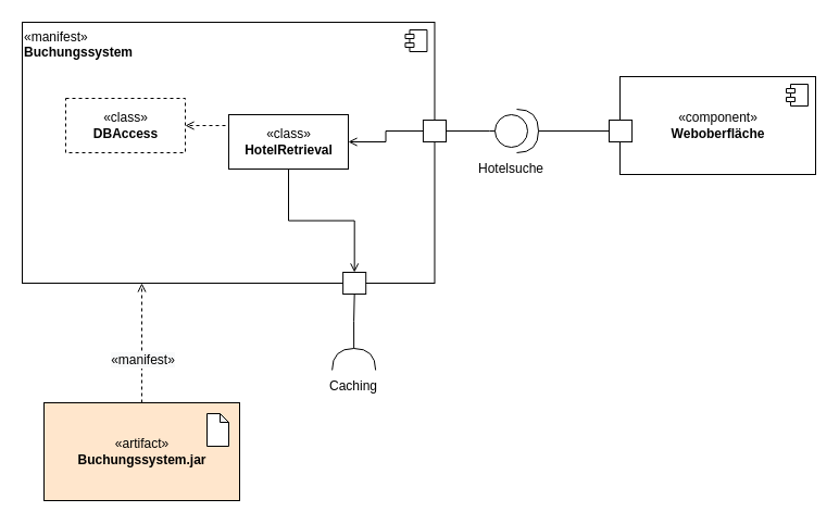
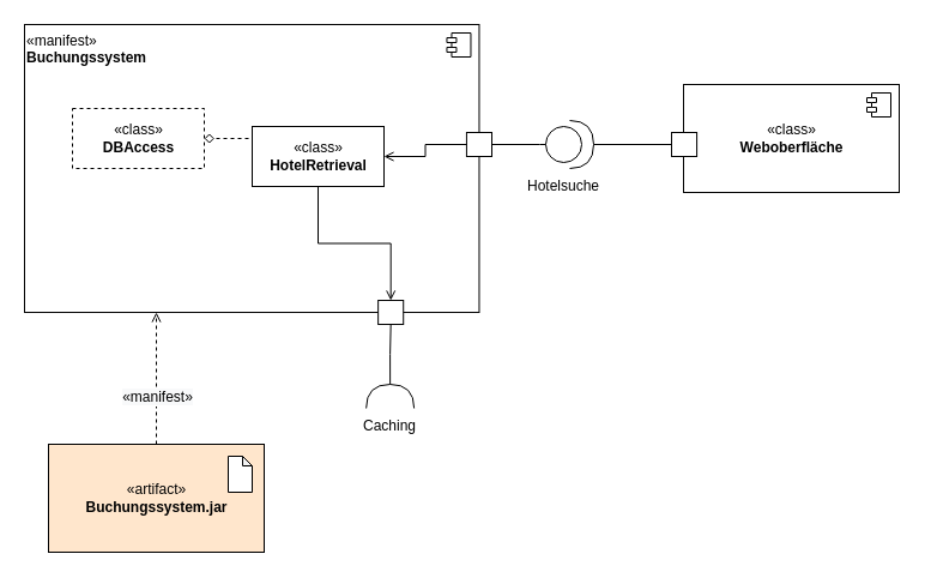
  <mxCell id="0" />
  <mxCell id="1" parent="0" />
  <mxCell id="2" value="" style="group" parent="1" vertex="1" connectable="0"><mxGeometry x="40" y="20" width="435" height="350" as="geometry" /></mxCell>
  <mxCell id="3" value="" style="group" parent="2" vertex="1" connectable="0"><mxGeometry x="-20" width="390" height="250" as="geometry" /></mxCell>
  <mxCell id="4" value="«manifest»&lt;br&gt;&lt;b&gt;Buchungssystem&lt;/b&gt;" style="html=1;dropTarget=0;align=left;verticalAlign=top;" parent="3" vertex="1"><mxGeometry width="379.459" height="240" as="geometry" /></mxCell>
  <mxCell id="5" value="" style="shape=module;jettyWidth=8;jettyHeight=4;" parent="4" vertex="1"><mxGeometry x="1" width="20" height="20" relative="1" as="geometry"><mxPoint x="-27" y="7" as="offset" /></mxGeometry></mxCell>
  <mxCell id="6" value="" style="rounded=0;whiteSpace=wrap;html=1;" parent="3" vertex="1"><mxGeometry x="295.135" y="230" width="21.081" height="20" as="geometry" /></mxCell>
  <mxCell id="7" value="" style="rounded=0;whiteSpace=wrap;html=1;" parent="3" vertex="1"><mxGeometry x="368.919" y="90" width="21.081" height="20" as="geometry" /></mxCell>
  <mxCell id="8" style="edgeStyle=orthogonalEdgeStyle;rounded=0;orthogonalLoop=1;jettySize=auto;html=1;entryX=0.5;entryY=1;entryDx=0;entryDy=0;endArrow=none;endFill=0;" parent="2" source="10" target="6" edge="1"><mxGeometry relative="1" as="geometry" /></mxCell>
  <mxCell id="9" value="" style="group" parent="2" vertex="1" connectable="0"><mxGeometry x="260" y="300" width="60" height="50" as="geometry" /></mxCell>
  <mxCell id="10" value="" style="shape=requiredInterface;html=1;verticalLabelPosition=bottom;sketch=0;rotation=-90;" parent="9" vertex="1"><mxGeometry x="15.14" y="-10" width="20" height="40" as="geometry" /></mxCell>
  <mxCell id="11" value="Caching" style="text;html=1;strokeColor=none;fillColor=none;align=center;verticalAlign=middle;whiteSpace=wrap;rounded=0;" parent="9" vertex="1"><mxGeometry x="-4.86" y="20" width="60" height="30" as="geometry" /></mxCell>
  <mxCell id="12" style="edgeStyle=orthogonalEdgeStyle;rounded=0;orthogonalLoop=1;jettySize=auto;html=1;entryX=0.5;entryY=0;entryDx=0;entryDy=0;endArrow=open;endFill=0;" parent="1" source="14" target="6" edge="1"><mxGeometry relative="1" as="geometry" /></mxCell>
- <mxCell id="13" style="edgeStyle=orthogonalEdgeStyle;rounded=0;orthogonalLoop=1;jettySize=auto;html=1;exitX=0;exitY=0.5;exitDx=0;exitDy=0;endArrow=open;endFill=0;dashed=1;" parent="1" source="14" target="15" edge="1"><mxGeometry relative="1" as="geometry"><Array as="points"><mxPoint x="180" y="115" /><mxPoint x="180" y="115" /></Array></mxGeometry></mxCell>
+ <mxCell id="13" style="edgeStyle=orthogonalEdgeStyle;rounded=0;orthogonalLoop=1;jettySize=auto;html=1;exitX=0;exitY=0.5;exitDx=0;exitDy=0;endArrow=diamond;endFill=0;dashed=1;" parent="1" source="14" target="15" edge="1"><mxGeometry relative="1" as="geometry"><Array as="points"><mxPoint x="180" y="115" /><mxPoint x="180" y="115" /></Array></mxGeometry></mxCell>
  <mxCell id="14" value="«class»&lt;br&gt;&lt;b&gt;HotelRetrieval&lt;/b&gt;" style="html=1;" parent="1" vertex="1"><mxGeometry x="210" y="105" width="110" height="50" as="geometry" /></mxCell>
  <mxCell id="15" value="«class»&lt;br&gt;&lt;b&gt;DBAccess&lt;/b&gt;" style="html=1;dashed=1;" parent="1" vertex="1"><mxGeometry x="60" y="90" width="110" height="50" as="geometry" /></mxCell>
  <mxCell id="16" value="" style="group" parent="1" vertex="1" connectable="0"><mxGeometry x="40" y="370" width="180" height="90" as="geometry" /></mxCell>
  <mxCell id="17" value="«artifact»&lt;br&gt;&lt;b&gt;Buchungssystem.jar&lt;/b&gt;" style="html=1;dropTarget=0;fillColor=#ffe6cc;" parent="16" vertex="1"><mxGeometry width="180" height="90" as="geometry" /></mxCell>
  <mxCell id="18" value="" style="shape=note;whiteSpace=wrap;html=1;backgroundOutline=1;darkOpacity=0.05;size=8;" parent="16" vertex="1"><mxGeometry x="150" y="10" width="20" height="30" as="geometry" /></mxCell>
  <mxCell id="19" style="edgeStyle=orthogonalEdgeStyle;rounded=0;orthogonalLoop=1;jettySize=auto;html=1;dashed=1;endArrow=open;endFill=0;" parent="1" source="17" edge="1"><mxGeometry relative="1" as="geometry"><mxPoint x="130" y="260" as="targetPoint" /></mxGeometry></mxCell>
  <mxCell id="20" value="&lt;span style=&quot;font-size: 12px ; background-color: rgb(248 , 249 , 250)&quot;&gt;«manifest»&lt;/span&gt;" style="edgeLabel;html=1;align=center;verticalAlign=middle;resizable=0;points=[];" parent="19" vertex="1" connectable="0"><mxGeometry x="-0.272" relative="1" as="geometry"><mxPoint as="offset" /></mxGeometry></mxCell>
  <mxCell id="21" style="edgeStyle=orthogonalEdgeStyle;rounded=0;orthogonalLoop=1;jettySize=auto;html=1;exitX=0;exitY=0.5;exitDx=0;exitDy=0;entryX=1;entryY=0.5;entryDx=0;entryDy=0;endArrow=open;endFill=0;" parent="1" source="7" target="14" edge="1"><mxGeometry relative="1" as="geometry" /></mxCell>
- <mxCell id="22" value="«component»&lt;br&gt;&lt;b&gt;Weboberfläche&lt;/b&gt;" style="html=1;dropTarget=0;fillColor=default;gradientColor=none;" vertex="1" parent="1"><mxGeometry x="570" y="70" width="180" height="90" as="geometry" /></mxCell>
+ <mxCell id="22" value="«class»&lt;br&gt;&lt;b&gt;Weboberfläche&lt;/b&gt;" style="html=1;dropTarget=0;fillColor=default;gradientColor=none;" vertex="1" parent="1"><mxGeometry x="570" y="70" width="180" height="90" as="geometry" /></mxCell>
  <mxCell id="23" value="" style="shape=module;jettyWidth=8;jettyHeight=4;fillColor=default;gradientColor=none;html=1;" vertex="1" parent="22"><mxGeometry x="1" width="20" height="20" relative="1" as="geometry"><mxPoint x="-27" y="7" as="offset" /></mxGeometry></mxCell>
  <mxCell id="24" value="" style="rounded=0;whiteSpace=wrap;html=1;" vertex="1" parent="1"><mxGeometry x="559.995" y="110" width="21.081" height="20" as="geometry" /></mxCell>
  <mxCell id="25" style="edgeStyle=orthogonalEdgeStyle;rounded=0;orthogonalLoop=1;jettySize=auto;html=1;entryX=0;entryY=0.5;entryDx=0;entryDy=0;endArrow=none;endFill=0;" edge="1" parent="1" source="27" target="24"><mxGeometry relative="1" as="geometry"><Array as="points"><mxPoint x="560" y="120" /></Array></mxGeometry></mxCell>
  <mxCell id="26" value="" style="group;rotation=90;" vertex="1" connectable="0" parent="1"><mxGeometry x="440" y="100" width="60" height="50" as="geometry" /></mxCell>
  <mxCell id="27" value="" style="shape=requiredInterface;html=1;verticalLabelPosition=bottom;sketch=0;rotation=0;" vertex="1" parent="26"><mxGeometry x="35" width="20" height="40" as="geometry" /></mxCell>
  <mxCell id="28" value="" style="ellipse;whiteSpace=wrap;aspect=fixed;html=1;" parent="26" vertex="1"><mxGeometry x="15" y="5" width="30" height="30" as="geometry" /></mxCell>
  <mxCell id="29" style="edgeStyle=orthogonalEdgeStyle;rounded=0;orthogonalLoop=1;jettySize=auto;html=1;endArrow=none;endFill=0;" parent="1" source="28" target="7" edge="1"><mxGeometry relative="1" as="geometry"><Array as="points"><mxPoint x="450" y="120" /><mxPoint x="450" y="120" /></Array></mxGeometry></mxCell>
  <mxCell id="30" value="Hotelsuche" style="text;html=1;strokeColor=none;fillColor=none;align=center;verticalAlign=middle;whiteSpace=wrap;rounded=0;rotation=0;" vertex="1" parent="1"><mxGeometry x="440" y="140" width="60" height="30" as="geometry" /></mxCell>
